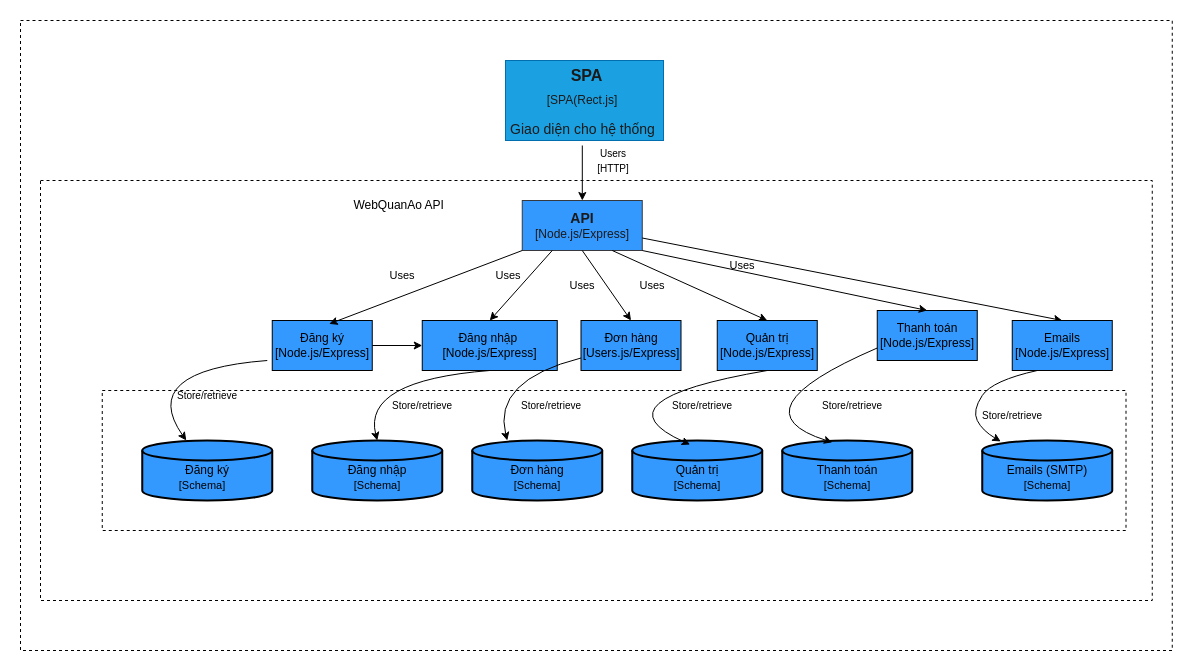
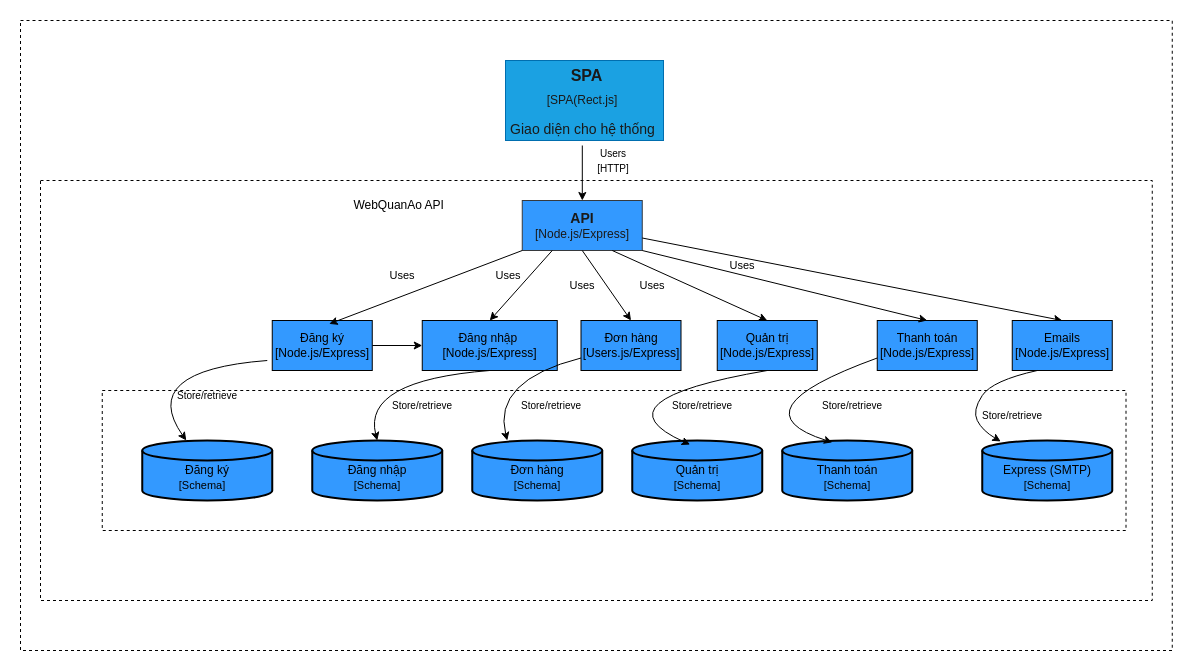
  <mxCell id="0" />
  <mxCell id="1" parent="0" />
  <mxCell id="2" value="" style="rounded=0;whiteSpace=wrap;html=1;dashed=1;" vertex="1" parent="1"><mxGeometry x="20" y="20" width="1151.75" height="630" as="geometry" /></mxCell>
  <mxCell id="3" value="" style="rounded=0;whiteSpace=wrap;html=1;dashed=1;" vertex="1" parent="1"><mxGeometry x="40" y="180" width="1111.75" height="420" as="geometry" /></mxCell>
  <mxCell id="4" value="" style="rounded=0;whiteSpace=wrap;html=1;dashed=1;" vertex="1" parent="1"><mxGeometry x="101.75" y="390" width="1023.75" height="140" as="geometry" /></mxCell>
  <mxCell id="5" value="&lt;b&gt;&lt;font style=&quot;font-size: 14px; color: rgb(26, 26, 26);&quot;&gt;API&lt;/font&gt;&lt;/b&gt;&lt;div&gt;&lt;font style=&quot;color: rgb(26, 26, 26);&quot;&gt;[Node.js/Express]&lt;/font&gt;&lt;/div&gt;" style="rounded=0;whiteSpace=wrap;html=1;fillColor=#3399FF;strokeColor=#36393d;" vertex="1" parent="1"><mxGeometry x="521.75" y="200" width="120" height="50" as="geometry" /></mxCell>
  <mxCell id="6" value="" style="edgeStyle=orthogonalEdgeStyle;rounded=0;orthogonalLoop=1;jettySize=auto;html=1;" edge="1" parent="1" source="7" target="8"><mxGeometry relative="1" as="geometry" /></mxCell>
  <mxCell id="7" value="&lt;div&gt;Đăng ký [Node.js/Express]&lt;/div&gt;" style="rounded=0;whiteSpace=wrap;html=1;fillColor=#3399FF;" vertex="1" parent="1"><mxGeometry x="271.75" y="320" width="100" height="50" as="geometry" /></mxCell>
  <mxCell id="8" value="Đăng nhập&amp;nbsp;&lt;br&gt;&lt;div&gt;[Node.js/Express]&lt;/div&gt;" style="rounded=0;whiteSpace=wrap;html=1;fillColor=#3399FF;" vertex="1" parent="1"><mxGeometry x="421.75" y="320" width="135" height="50" as="geometry" /></mxCell>
  <mxCell id="9" value="Đơn hàng&lt;br&gt;&lt;div&gt;[Users.js/Express]&lt;/div&gt;" style="rounded=0;whiteSpace=wrap;html=1;fillColor=#3399FF;" vertex="1" parent="1"><mxGeometry x="580.5" y="320" width="100" height="50" as="geometry" /></mxCell>
  <mxCell id="10" value="Quản trị&lt;div&gt;[Node.js/Express]&lt;/div&gt;" style="rounded=0;whiteSpace=wrap;html=1;fillColor=#3399FF;" vertex="1" parent="1"><mxGeometry x="716.75" y="320" width="100" height="50" as="geometry" /></mxCell>
- <mxCell id="11" value="Thanh toán&lt;div&gt;[Node.js/Express]&lt;/div&gt;" style="rounded=0;whiteSpace=wrap;html=1;fillColor=#3399FF;" vertex="1" parent="1"><mxGeometry x="876.75" y="310" width="100" height="50" as="geometry" /></mxCell>
+ <mxCell id="11" value="Thanh toán&lt;div&gt;[Node.js/Express]&lt;/div&gt;" style="rounded=0;whiteSpace=wrap;html=1;fillColor=#3399FF;" vertex="1" parent="1"><mxGeometry x="876.75" y="320" width="100" height="50" as="geometry" /></mxCell>
  <mxCell id="12" value="" style="endArrow=classic;html=1;rounded=0;entryX=0.57;entryY=0.068;entryDx=0;entryDy=0;entryPerimeter=0;exitX=0;exitY=1;exitDx=0;exitDy=0;" edge="1" parent="1" source="5" target="7"><mxGeometry width="50" height="50" relative="1" as="geometry"><mxPoint x="581.75" y="340" as="sourcePoint" /><mxPoint x="631.75" y="290" as="targetPoint" /></mxGeometry></mxCell>
  <mxCell id="13" value="" style="endArrow=classic;html=1;rounded=0;entryX=0.5;entryY=0;entryDx=0;entryDy=0;exitX=0.25;exitY=1;exitDx=0;exitDy=0;" edge="1" parent="1" source="5" target="8"><mxGeometry width="50" height="50" relative="1" as="geometry"><mxPoint x="581.75" y="340" as="sourcePoint" /><mxPoint x="631.75" y="290" as="targetPoint" /></mxGeometry></mxCell>
  <mxCell id="14" value="" style="endArrow=classic;html=1;rounded=0;entryX=0.5;entryY=0;entryDx=0;entryDy=0;exitX=0.5;exitY=1;exitDx=0;exitDy=0;" edge="1" parent="1" source="5" target="9"><mxGeometry width="50" height="50" relative="1" as="geometry"><mxPoint x="581.75" y="340" as="sourcePoint" /><mxPoint x="631.75" y="290" as="targetPoint" /></mxGeometry></mxCell>
  <mxCell id="15" value="" style="endArrow=classic;html=1;rounded=0;entryX=0.5;entryY=0;entryDx=0;entryDy=0;exitX=0.75;exitY=1;exitDx=0;exitDy=0;" edge="1" parent="1" source="5" target="10"><mxGeometry width="50" height="50" relative="1" as="geometry"><mxPoint x="581.75" y="340" as="sourcePoint" /><mxPoint x="631.75" y="290" as="targetPoint" /></mxGeometry></mxCell>
  <mxCell id="16" value="" style="endArrow=classic;html=1;rounded=0;entryX=0.5;entryY=0;entryDx=0;entryDy=0;exitX=1;exitY=1;exitDx=0;exitDy=0;" edge="1" parent="1" source="5" target="11"><mxGeometry width="50" height="50" relative="1" as="geometry"><mxPoint x="581.75" y="340" as="sourcePoint" /><mxPoint x="631.75" y="290" as="targetPoint" /></mxGeometry></mxCell>
  <mxCell id="17" value="Đăng ký" style="strokeWidth=2;html=1;shape=mxgraph.flowchart.database;whiteSpace=wrap;fillColor=#3399FF;" vertex="1" parent="1"><mxGeometry x="141.75" y="440" width="130" height="60" as="geometry" /></mxCell>
  <mxCell id="18" value="Đăng nhập" style="strokeWidth=2;html=1;shape=mxgraph.flowchart.database;whiteSpace=wrap;fillColor=#3399FF;" vertex="1" parent="1"><mxGeometry x="311.75" y="440" width="130" height="60" as="geometry" /></mxCell>
  <mxCell id="19" value="Đơn hàng" style="strokeWidth=2;html=1;shape=mxgraph.flowchart.database;whiteSpace=wrap;fillColor=#3399FF;" vertex="1" parent="1"><mxGeometry x="471.75" y="440" width="130" height="60" as="geometry" /></mxCell>
  <mxCell id="20" value="Quản trị" style="strokeWidth=2;html=1;shape=mxgraph.flowchart.database;whiteSpace=wrap;fillColor=#3399FF;" vertex="1" parent="1"><mxGeometry x="631.75" y="440" width="130" height="60" as="geometry" /></mxCell>
  <mxCell id="21" value="Thanh toán" style="strokeWidth=2;html=1;shape=mxgraph.flowchart.database;whiteSpace=wrap;fillColor=#3399FF;" vertex="1" parent="1"><mxGeometry x="781.75" y="440" width="130" height="60" as="geometry" /></mxCell>
  <mxCell id="22" value="" style="endArrow=classic;html=1;rounded=0;entryX=0.5;entryY=0;entryDx=0;entryDy=0;entryPerimeter=0;exitX=0.5;exitY=1;exitDx=0;exitDy=0;curved=1;" edge="1" parent="1" source="8" target="18"><mxGeometry width="50" height="50" relative="1" as="geometry"><mxPoint x="581.75" y="340" as="sourcePoint" /><mxPoint x="631.75" y="290" as="targetPoint" /><Array as="points"><mxPoint x="361.75" y="380" /></Array></mxGeometry></mxCell>
  <mxCell id="23" value="" style="endArrow=classic;html=1;rounded=0;entryX=0.445;entryY=0.068;entryDx=0;entryDy=0;entryPerimeter=0;exitX=0.5;exitY=1;exitDx=0;exitDy=0;curved=1;" edge="1" parent="1" source="10" target="20"><mxGeometry width="50" height="50" relative="1" as="geometry"><mxPoint x="581.75" y="340" as="sourcePoint" /><mxPoint x="631.75" y="290" as="targetPoint" /><Array as="points"><mxPoint x="591.75" y="400" /></Array></mxGeometry></mxCell>
  <mxCell id="24" value="" style="whiteSpace=wrap;html=1;strokeColor=#006EAF;fillColor=#1ba1e2;fontColor=#ffffff;" vertex="1" parent="1"><mxGeometry x="505" y="60" width="158" height="80" as="geometry" /></mxCell>
  <mxCell id="25" value="SPA" style="text;html=1;align=center;verticalAlign=middle;whiteSpace=wrap;rounded=0;fontColor=#FFFFFF;" vertex="1" parent="1"><mxGeometry x="537.5" y="30" width="105" height="30" as="geometry" /></mxCell>
  <mxCell id="26" value="&lt;font style=&quot;color: rgb(26, 26, 26);&quot;&gt;[SPA(Rect.js]&lt;/font&gt;" style="text;html=1;align=center;verticalAlign=middle;whiteSpace=wrap;rounded=0;" vertex="1" parent="1"><mxGeometry x="531.75" y="85" width="100" height="30" as="geometry" /></mxCell>
  <mxCell id="27" value="" style="edgeStyle=orthogonalEdgeStyle;rounded=0;orthogonalLoop=1;jettySize=auto;html=1;" edge="1" parent="1" source="28" target="5"><mxGeometry relative="1" as="geometry" /></mxCell>
  <mxCell id="28" value="&lt;font style=&quot;font-size: 14px; color: rgb(26, 26, 26);&quot;&gt;Giao diện cho hệ thống&lt;/font&gt;" style="text;html=1;align=center;verticalAlign=middle;whiteSpace=wrap;rounded=0;" vertex="1" parent="1"><mxGeometry x="500.5" y="112" width="162.5" height="33" as="geometry" /></mxCell>
  <mxCell id="29" value="&lt;font style=&quot;font-size: 16px; color: rgb(26, 26, 26);&quot;&gt;&lt;b style=&quot;&quot;&gt;SPA&lt;/b&gt;&lt;/font&gt;" style="text;html=1;align=center;verticalAlign=middle;whiteSpace=wrap;rounded=0;" vertex="1" parent="1"><mxGeometry x="520.5" y="60" width="131" height="30" as="geometry" /></mxCell>
  <mxCell id="30" value="&lt;font style=&quot;font-size: 10px;&quot;&gt;Users [HTTP]&lt;/font&gt;" style="text;html=1;align=center;verticalAlign=middle;whiteSpace=wrap;rounded=0;" vertex="1" parent="1"><mxGeometry x="582.5" y="145" width="60" height="30" as="geometry" /></mxCell>
  <mxCell id="31" value="&lt;font&gt;&amp;nbsp;WebQuanAo API&lt;/font&gt;" style="text;html=1;align=center;verticalAlign=middle;whiteSpace=wrap;rounded=0;" vertex="1" parent="1"><mxGeometry x="331.75" y="190" width="130" height="30" as="geometry" /></mxCell>
  <mxCell id="32" value="&lt;font style=&quot;font-size: 11px;&quot;&gt;[Schema&lt;/font&gt;&lt;font style=&quot;font-size: 11px;&quot;&gt;]&lt;/font&gt;" style="text;html=1;align=center;verticalAlign=middle;whiteSpace=wrap;rounded=0;" vertex="1" parent="1"><mxGeometry x="171.75" y="470" width="60" height="30" as="geometry" /></mxCell>
  <mxCell id="33" value="&lt;font style=&quot;font-size: 11px;&quot;&gt;[Schema&lt;/font&gt;&lt;font style=&quot;font-size: 11px;&quot;&gt;]&lt;/font&gt;" style="text;html=1;align=center;verticalAlign=middle;whiteSpace=wrap;rounded=0;" vertex="1" parent="1"><mxGeometry x="346.75" y="470" width="60" height="30" as="geometry" /></mxCell>
  <mxCell id="34" value="&lt;font style=&quot;font-size: 11px;&quot;&gt;[Schema&lt;/font&gt;&lt;font style=&quot;font-size: 11px;&quot;&gt;]&lt;/font&gt;" style="text;html=1;align=center;verticalAlign=middle;whiteSpace=wrap;rounded=0;" vertex="1" parent="1"><mxGeometry x="506.75" y="470" width="60" height="30" as="geometry" /></mxCell>
  <mxCell id="35" value="&lt;font style=&quot;font-size: 11px;&quot;&gt;[Schema&lt;/font&gt;&lt;font style=&quot;font-size: 11px;&quot;&gt;]&lt;/font&gt;" style="text;html=1;align=center;verticalAlign=middle;whiteSpace=wrap;rounded=0;" vertex="1" parent="1"><mxGeometry x="666.75" y="470" width="60" height="30" as="geometry" /></mxCell>
  <mxCell id="36" value="&lt;font style=&quot;font-size: 11px;&quot;&gt;[Schema&lt;/font&gt;&lt;font style=&quot;font-size: 11px;&quot;&gt;]&lt;/font&gt;" style="text;html=1;align=center;verticalAlign=middle;whiteSpace=wrap;rounded=0;" vertex="1" parent="1"><mxGeometry x="816.75" y="470" width="60" height="30" as="geometry" /></mxCell>
  <mxCell id="37" value="&lt;font style=&quot;font-size: 10px;&quot;&gt;Store/retrieve&lt;/font&gt;" style="text;html=1;align=center;verticalAlign=middle;whiteSpace=wrap;rounded=0;" vertex="1" parent="1"><mxGeometry x="176.75" y="380" width="60" height="30" as="geometry" /></mxCell>
  <mxCell id="38" value="&lt;font style=&quot;font-size: 10px;&quot;&gt;Store/retrieve&lt;/font&gt;" style="text;html=1;align=center;verticalAlign=middle;whiteSpace=wrap;rounded=0;" vertex="1" parent="1"><mxGeometry x="391.75" y="390" width="60" height="30" as="geometry" /></mxCell>
  <mxCell id="39" value="&lt;font style=&quot;font-size: 10px;&quot;&gt;Store/retrieve&lt;/font&gt;" style="text;html=1;align=center;verticalAlign=middle;whiteSpace=wrap;rounded=0;" vertex="1" parent="1"><mxGeometry x="520.5" y="390" width="60" height="30" as="geometry" /></mxCell>
  <mxCell id="40" value="&lt;font style=&quot;font-size: 10px;&quot;&gt;Store/retrieve&lt;/font&gt;" style="text;html=1;align=center;verticalAlign=middle;whiteSpace=wrap;rounded=0;" vertex="1" parent="1"><mxGeometry x="671.75" y="390" width="60" height="30" as="geometry" /></mxCell>
  <mxCell id="41" value="&lt;font style=&quot;font-size: 10px;&quot;&gt;Store/retrieve&lt;/font&gt;" style="text;html=1;align=center;verticalAlign=middle;whiteSpace=wrap;rounded=0;" vertex="1" parent="1"><mxGeometry x="801.75" y="390" width="100" height="30" as="geometry" /></mxCell>
  <mxCell id="42" value="&lt;font style=&quot;font-size: 11px;&quot;&gt;Uses&lt;/font&gt;" style="text;html=1;align=center;verticalAlign=middle;whiteSpace=wrap;rounded=0;" vertex="1" parent="1"><mxGeometry x="371.75" y="260" width="60" height="30" as="geometry" /></mxCell>
  <mxCell id="43" value="&lt;font style=&quot;font-size: 11px;&quot;&gt;Uses&lt;/font&gt;" style="text;html=1;align=center;verticalAlign=middle;whiteSpace=wrap;rounded=0;" vertex="1" parent="1"><mxGeometry x="477.5" y="260" width="60" height="30" as="geometry" /></mxCell>
  <mxCell id="44" value="&lt;font style=&quot;font-size: 11px;&quot;&gt;Uses&lt;/font&gt;" style="text;html=1;align=center;verticalAlign=middle;whiteSpace=wrap;rounded=0;" vertex="1" parent="1"><mxGeometry x="551.75" y="270" width="60" height="30" as="geometry" /></mxCell>
  <mxCell id="45" value="&lt;font style=&quot;font-size: 11px;&quot;&gt;Uses&lt;/font&gt;" style="text;html=1;align=center;verticalAlign=middle;whiteSpace=wrap;rounded=0;" vertex="1" parent="1"><mxGeometry x="621.75" y="270" width="60" height="30" as="geometry" /></mxCell>
  <mxCell id="46" value="&lt;font style=&quot;font-size: 11px;&quot;&gt;Uses&lt;/font&gt;" style="text;html=1;align=center;verticalAlign=middle;whiteSpace=wrap;rounded=0;" vertex="1" parent="1"><mxGeometry x="711.75" y="250" width="60" height="30" as="geometry" /></mxCell>
  <mxCell id="47" value="" style="endArrow=classic;html=1;rounded=0;exitX=1;exitY=0.75;exitDx=0;exitDy=0;entryX=0.5;entryY=0;entryDx=0;entryDy=0;" edge="1" parent="1" source="5" target="48"><mxGeometry width="50" height="50" relative="1" as="geometry"><mxPoint x="911.75" y="290" as="sourcePoint" /><mxPoint x="1101.75" y="320" as="targetPoint" /></mxGeometry></mxCell>
  <mxCell id="48" value="Emails&lt;div&gt;[Node.js/Express]&lt;/div&gt;" style="rounded=0;whiteSpace=wrap;html=1;fillColor=#3399FF;" vertex="1" parent="1"><mxGeometry x="1011.75" y="320" width="100" height="50" as="geometry" /></mxCell>
  <mxCell id="49" value="&lt;font style=&quot;font-size: 10px;&quot;&gt;Store/retrieve&lt;/font&gt;" style="text;html=1;align=center;verticalAlign=middle;whiteSpace=wrap;rounded=0;" vertex="1" parent="1"><mxGeometry x="961.75" y="400" width="100" height="30" as="geometry" /></mxCell>
  <mxCell id="50" value="" style="endArrow=classic;html=1;rounded=0;curved=1;exitX=0.25;exitY=1;exitDx=0;exitDy=0;entryX=0.142;entryY=0.016;entryDx=0;entryDy=0;entryPerimeter=0;" edge="1" parent="1" source="48" target="51"><mxGeometry width="50" height="50" relative="1" as="geometry"><mxPoint x="1091.75" y="380" as="sourcePoint" /><mxPoint x="1001.75" y="440" as="targetPoint" /><Array as="points"><mxPoint x="991.75" y="380" /><mxPoint x="971.75" y="410" /><mxPoint x="981.75" y="430" /></Array></mxGeometry></mxCell>
- <mxCell id="51" value="Emails (SMTP)" style="strokeWidth=2;html=1;shape=mxgraph.flowchart.database;whiteSpace=wrap;fillColor=#3399FF;" vertex="1" parent="1"><mxGeometry x="981.75" y="440" width="130" height="60" as="geometry" /></mxCell>
+ <mxCell id="51" value="Express (SMTP)" style="strokeWidth=2;html=1;shape=mxgraph.flowchart.database;whiteSpace=wrap;fillColor=#3399FF;" vertex="1" parent="1"><mxGeometry x="981.75" y="440" width="130" height="60" as="geometry" /></mxCell>
  <mxCell id="52" value="&lt;font style=&quot;font-size: 11px;&quot;&gt;[Schema&lt;/font&gt;&lt;font style=&quot;font-size: 11px;&quot;&gt;]&lt;/font&gt;" style="text;html=1;align=center;verticalAlign=middle;whiteSpace=wrap;rounded=0;" vertex="1" parent="1"><mxGeometry x="1016.75" y="470" width="60" height="30" as="geometry" /></mxCell>
  <mxCell id="53" value="" style="endArrow=classic;html=1;rounded=0;entryX=0.5;entryY=0;entryDx=0;entryDy=0;entryPerimeter=0;exitX=0;exitY=0.75;exitDx=0;exitDy=0;curved=1;" edge="1" parent="1" source="9"><mxGeometry width="50" height="50" relative="1" as="geometry"><mxPoint x="621.75" y="370" as="sourcePoint" /><mxPoint x="506.75" y="440" as="targetPoint" /><Array as="points"><mxPoint x="491.75" y="380" /></Array></mxGeometry></mxCell>
  <mxCell id="54" value="" style="endArrow=classic;html=1;rounded=0;exitX=0.5;exitY=1;exitDx=0;exitDy=0;curved=1;" edge="1" parent="1" target="17"><mxGeometry width="50" height="50" relative="1" as="geometry"><mxPoint x="266.75" y="360" as="sourcePoint" /><mxPoint x="151.75" y="430" as="targetPoint" /><Array as="points"><mxPoint x="136.75" y="370" /></Array></mxGeometry></mxCell>
  <mxCell id="55" value="" style="endArrow=classic;html=1;rounded=0;entryX=0.385;entryY=0.031;entryDx=0;entryDy=0;entryPerimeter=0;exitX=0;exitY=0.75;exitDx=0;exitDy=0;curved=1;" edge="1" parent="1" source="11" target="21"><mxGeometry width="50" height="50" relative="1" as="geometry"><mxPoint x="861.75" y="400" as="sourcePoint" /><mxPoint x="746.75" y="470" as="targetPoint" /><Array as="points"><mxPoint x="731.75" y="410" /></Array></mxGeometry></mxCell>
